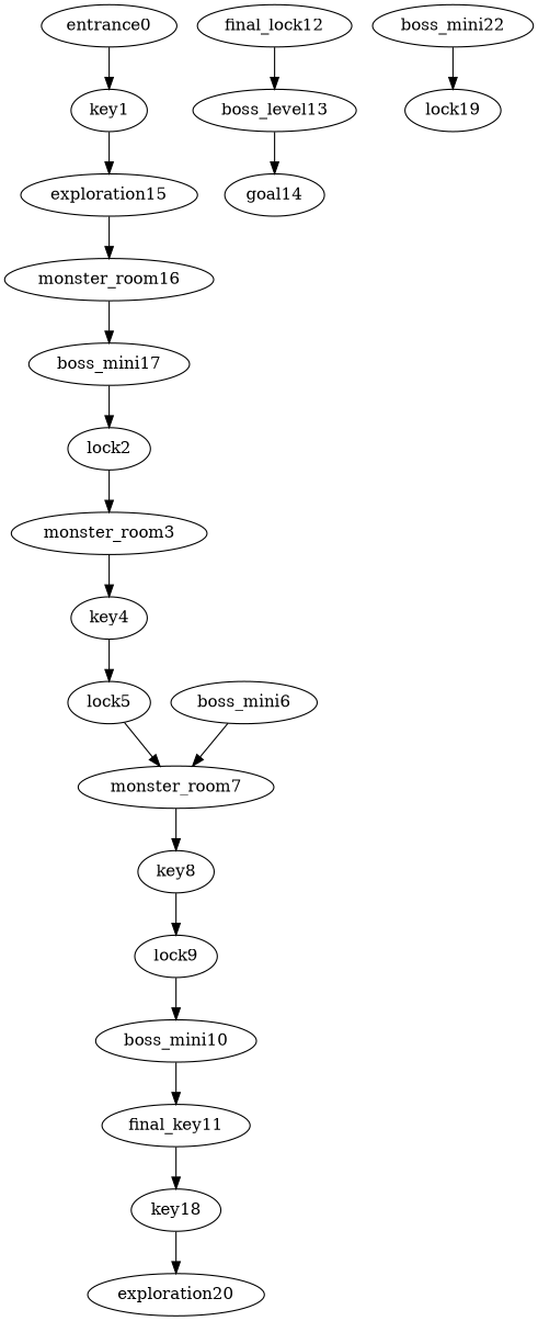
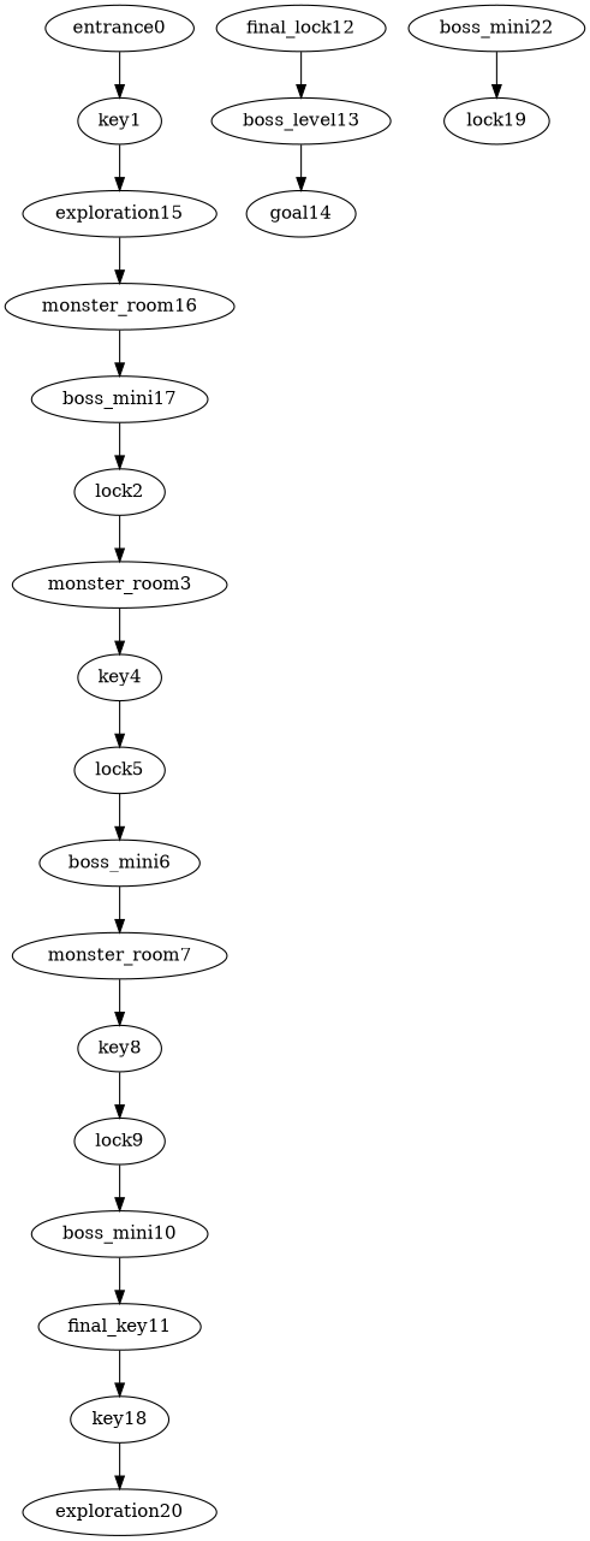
  digraph {
    entrance0
    key1
    exploration15
    monster_room16
    boss_mini17
    lock2
    monster_room3
    key4
    lock5
    boss_mini6
    monster_room7
    key8
    lock9
    boss_mini10
    final_key11
    key18
    exploration20
    final_lock12
    boss_level13
    goal14
    boss_mini22
    lock19
    entrance0 -> key1
    key1 -> exploration15
    exploration15 -> monster_room16
    monster_room16 -> boss_mini17
    boss_mini17 -> lock2
    lock2 -> monster_room3
    monster_room3 -> key4
    key4 -> lock5
-   lock5 -> monster_room7
+   lock5 -> boss_mini6
    boss_mini6 -> monster_room7
    monster_room7 -> key8
    key8 -> lock9
    lock9 -> boss_mini10
    boss_mini10 -> final_key11
    final_key11 -> key18
    key18 -> exploration20
    final_lock12 -> boss_level13
    boss_level13 -> goal14
    boss_mini22 -> lock19
  }
